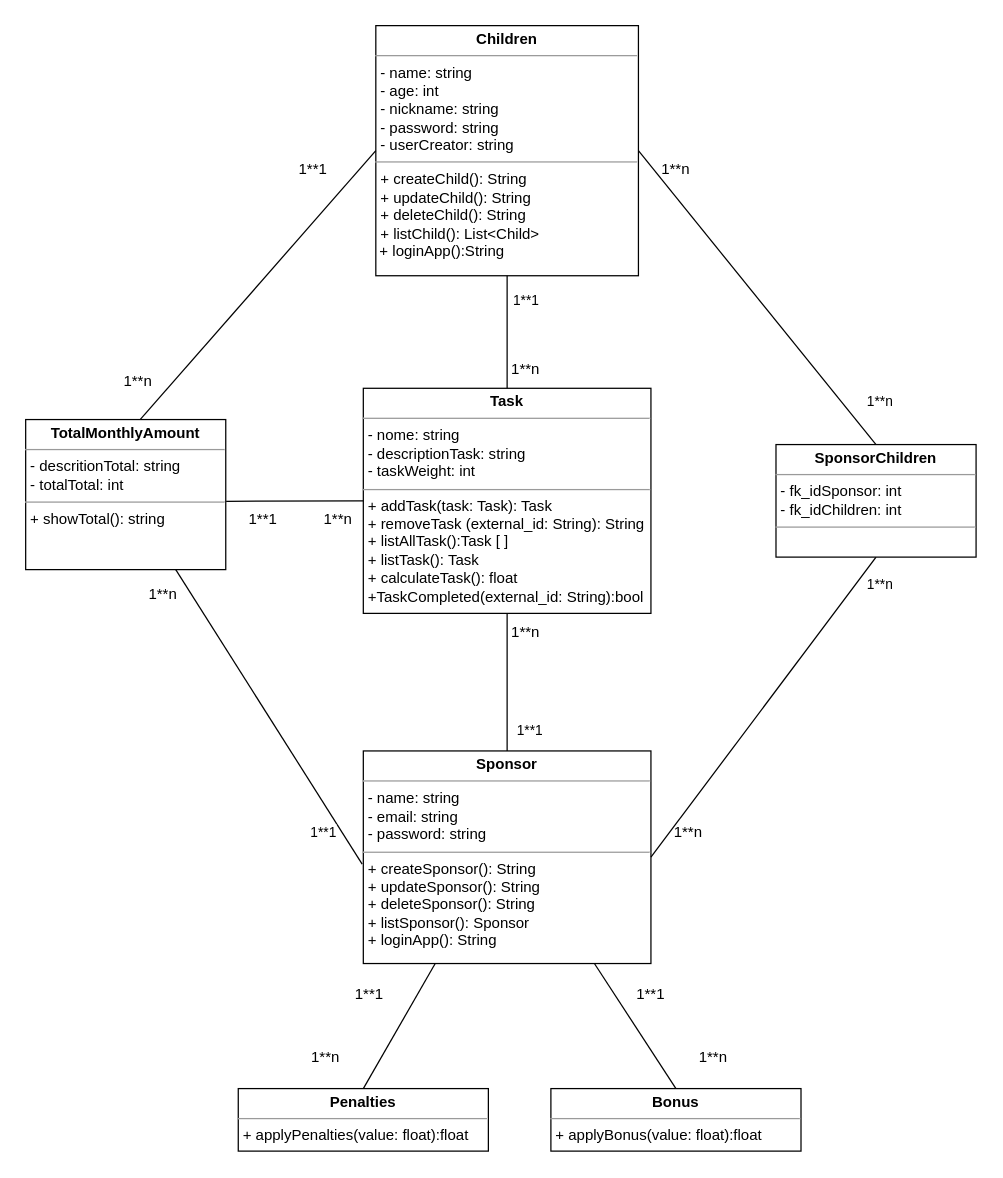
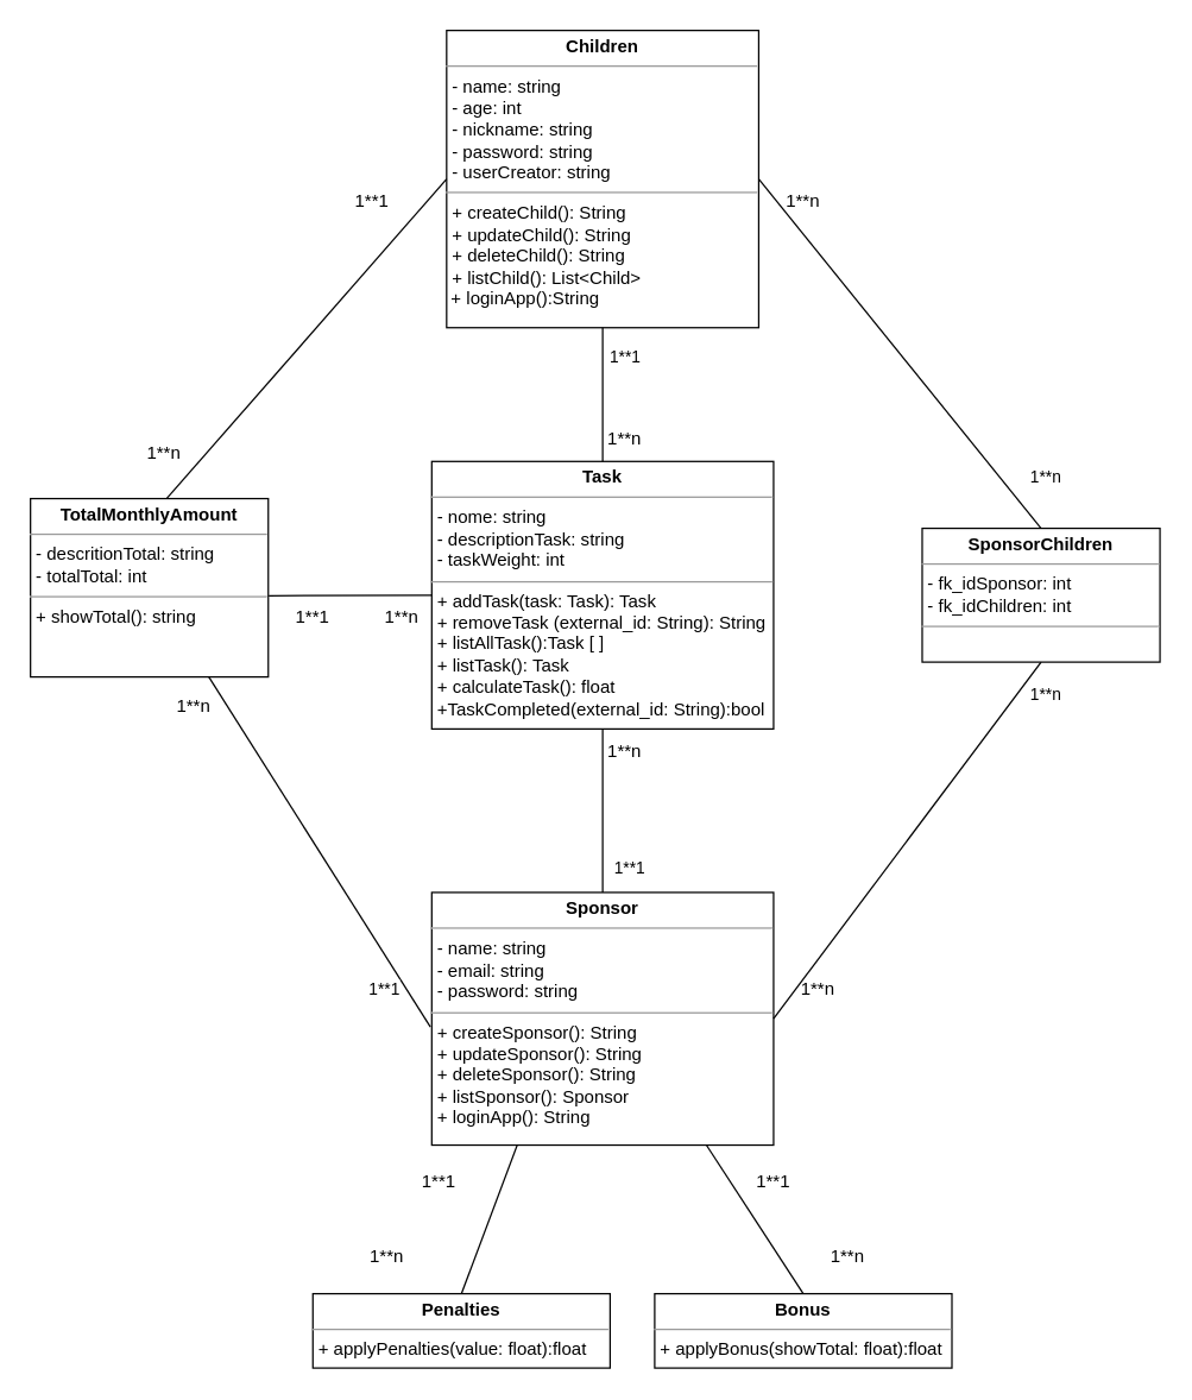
  <mxCell id="0" />
  <mxCell id="1" parent="0" />
  <mxCell id="2" value="&lt;p style=&quot;margin:0px;margin-top:4px;text-align:center;&quot;&gt;&lt;b&gt;Sponsor&lt;/b&gt;&lt;/p&gt;&lt;hr size=&quot;1&quot;&gt;&lt;p style=&quot;margin:0px;margin-left:4px;&quot;&gt;&lt;span style=&quot;background-color: initial;&quot;&gt;- name: string&lt;/span&gt;&lt;br&gt;&lt;/p&gt;&lt;p style=&quot;margin:0px;margin-left:4px;&quot;&gt;- email: string&lt;/p&gt;&lt;p style=&quot;margin:0px;margin-left:4px;&quot;&gt;- password: string&lt;/p&gt;&lt;hr size=&quot;1&quot;&gt;&lt;p style=&quot;border-color: var(--border-color); margin: 0px 0px 0px 4px;&quot;&gt;+ createSponsor(): String&lt;/p&gt;&lt;p style=&quot;border-color: var(--border-color); margin: 0px 0px 0px 4px;&quot;&gt;+ updateSponsor(): String&lt;br style=&quot;border-color: var(--border-color);&quot;&gt;&lt;/p&gt;&lt;p style=&quot;border-color: var(--border-color); margin: 0px 0px 0px 4px;&quot;&gt;+ deleteSponsor(): String&lt;/p&gt;&lt;p style=&quot;border-color: var(--border-color); margin: 0px 0px 0px 4px;&quot;&gt;+ listSponsor(): Sponsor&lt;/p&gt;&lt;p style=&quot;margin:0px;margin-left:4px;&quot;&gt;+ loginApp(): String&lt;/p&gt;" style="verticalAlign=top;align=left;overflow=fill;fontSize=12;fontFamily=Helvetica;html=1;whiteSpace=wrap;" parent="1" vertex="1"><mxGeometry x="290" y="600" width="230" height="170" as="geometry" /></mxCell>
  <mxCell id="3" value="&lt;p style=&quot;margin:0px;margin-top:4px;text-align:center;&quot;&gt;&lt;b&gt;Children&lt;/b&gt;&lt;/p&gt;&lt;hr size=&quot;1&quot;&gt;&lt;p style=&quot;margin:0px;margin-left:4px;&quot;&gt;&lt;span style=&quot;background-color: initial;&quot;&gt;- name: string&lt;/span&gt;&lt;br&gt;&lt;/p&gt;&lt;p style=&quot;margin:0px;margin-left:4px;&quot;&gt;- age: int&lt;/p&gt;&lt;p style=&quot;margin:0px;margin-left:4px;&quot;&gt;&lt;span style=&quot;background-color: initial;&quot;&gt;- nickname: string&lt;/span&gt;&lt;br&gt;&lt;/p&gt;&lt;p style=&quot;border-color: var(--border-color); margin: 0px 0px 0px 4px;&quot;&gt;- password: string&lt;/p&gt;&lt;p style=&quot;margin:0px;margin-left:4px;&quot;&gt;- userCreator: string&lt;/p&gt;&lt;hr size=&quot;1&quot;&gt;&lt;p style=&quot;margin:0px;margin-left:4px;&quot;&gt;+ createChild(): String&lt;/p&gt;&lt;p style=&quot;margin:0px;margin-left:4px;&quot;&gt;+ updateChild(): String&lt;br&gt;&lt;/p&gt;&lt;p style=&quot;margin:0px;margin-left:4px;&quot;&gt;+ deleteChild(): String&lt;/p&gt;&lt;p style=&quot;margin:0px;margin-left:4px;&quot;&gt;+ listChild(): List&amp;lt;Child&amp;gt;&lt;/p&gt;&lt;span style=&quot;background-color: initial;&quot;&gt;&amp;nbsp;+ loginApp():String&lt;/span&gt;" style="verticalAlign=top;align=left;overflow=fill;fontSize=12;fontFamily=Helvetica;html=1;whiteSpace=wrap;" parent="1" vertex="1"><mxGeometry x="300" y="20" width="210" height="200" as="geometry" /></mxCell>
  <mxCell id="4" value="&lt;p style=&quot;margin:0px;margin-top:4px;text-align:center;&quot;&gt;&lt;b&gt;Task&lt;/b&gt;&lt;/p&gt;&lt;hr size=&quot;1&quot;&gt;&lt;p style=&quot;margin:0px;margin-left:4px;&quot;&gt;- nome: string&lt;/p&gt;&lt;p style=&quot;margin:0px;margin-left:4px;&quot;&gt;- descriptionTask: string&lt;span style=&quot;background-color: initial;&quot;&gt;&lt;br&gt;&lt;/span&gt;&lt;/p&gt;&lt;p style=&quot;margin:0px;margin-left:4px;&quot;&gt;&lt;span style=&quot;background-color: initial;&quot;&gt;- taskWeight: int&lt;/span&gt;&lt;/p&gt;&lt;hr style=&quot;border-color: var(--border-color);&quot; size=&quot;1&quot;&gt;&lt;p style=&quot;border-color: var(--border-color); margin: 0px 0px 0px 4px;&quot;&gt;+ addTask(task: Task): Task&lt;/p&gt;&lt;p style=&quot;border-color: var(--border-color); margin: 0px 0px 0px 4px;&quot;&gt;+ removeTask (external_id: String): String&lt;/p&gt;&lt;p style=&quot;border-color: var(--border-color); margin: 0px 0px 0px 4px;&quot;&gt;+ listAllTask():Task [ ]&lt;/p&gt;&lt;p style=&quot;border-color: var(--border-color); margin: 0px 0px 0px 4px;&quot;&gt;+ listTask(): Task&lt;/p&gt;&lt;p style=&quot;border-color: var(--border-color); margin: 0px 0px 0px 4px;&quot;&gt;+ calculateTask(): float&lt;br&gt;&lt;/p&gt;&lt;p style=&quot;border-color: var(--border-color); margin: 0px 0px 0px 4px;&quot;&gt;+TaskCompleted(external_id: String):bool&lt;/p&gt;" style="verticalAlign=top;align=left;overflow=fill;fontSize=12;fontFamily=Helvetica;html=1;whiteSpace=wrap;" parent="1" vertex="1"><mxGeometry x="290" y="310" width="230" height="180" as="geometry" /></mxCell>
  <mxCell id="5" value="&lt;p style=&quot;margin:0px;margin-top:4px;text-align:center;&quot;&gt;&lt;b&gt;TotalMonthlyAmount&lt;/b&gt;&lt;br&gt;&lt;/p&gt;&lt;hr size=&quot;1&quot;&gt;&lt;p style=&quot;margin:0px;margin-left:4px;&quot;&gt;&lt;span style=&quot;background-color: initial;&quot;&gt;- descritionTotal: string&lt;/span&gt;&lt;br&gt;&lt;/p&gt;&lt;p style=&quot;margin:0px;margin-left:4px;&quot;&gt;- totalTotal: int&lt;/p&gt;&lt;hr size=&quot;1&quot;&gt;&lt;p style=&quot;margin:0px;margin-left:4px;&quot;&gt;+ showTotal(): string&lt;/p&gt;&lt;p style=&quot;margin:0px;margin-left:4px;&quot;&gt;&lt;br&gt;&lt;/p&gt;" style="verticalAlign=top;align=left;overflow=fill;fontSize=12;fontFamily=Helvetica;html=1;whiteSpace=wrap;" parent="1" vertex="1"><mxGeometry x="20" y="335" width="160" height="120" as="geometry" /></mxCell>
- <mxCell id="6" value="&lt;p style=&quot;border-color: var(--border-color); margin: 4px 0px 0px; text-align: center;&quot;&gt;&lt;b style=&quot;border-color: var(--border-color);&quot;&gt;Bonus&lt;/b&gt;&lt;/p&gt;&lt;hr style=&quot;border-color: var(--border-color);&quot; size=&quot;1&quot;&gt;&lt;p style=&quot;border-color: var(--border-color); margin: 0px 0px 0px 4px;&quot;&gt;+ applyBonus(value: float):float&lt;/p&gt;&lt;p style=&quot;border-color: var(--border-color); margin: 0px 0px 0px 4px;&quot;&gt;&lt;br style=&quot;border-color: var(--border-color);&quot;&gt;&lt;/p&gt;" style="verticalAlign=top;align=left;overflow=fill;fontSize=12;fontFamily=Helvetica;html=1;whiteSpace=wrap;" parent="1" vertex="1"><mxGeometry x="440" y="870" width="200" height="50" as="geometry" /></mxCell>
- <mxCell id="7" value="&lt;p style=&quot;margin:0px;margin-top:4px;text-align:center;&quot;&gt;&lt;b&gt;Penalties&lt;/b&gt;&lt;br&gt;&lt;/p&gt;&lt;hr size=&quot;1&quot;&gt;&lt;p style=&quot;margin:0px;margin-left:4px;&quot;&gt;&lt;/p&gt;&lt;p style=&quot;margin:0px;margin-left:4px;&quot;&gt;+ apply&lt;span style=&quot;border-color: var(--border-color); text-align: center;&quot;&gt;Penalties&lt;/span&gt;(value: float):float&lt;/p&gt;&lt;p style=&quot;margin:0px;margin-left:4px;&quot;&gt;&lt;br&gt;&lt;/p&gt;" style="verticalAlign=top;align=left;overflow=fill;fontSize=12;fontFamily=Helvetica;html=1;whiteSpace=wrap;" parent="1" vertex="1"><mxGeometry x="190" y="870" width="200" height="50" as="geometry" /></mxCell>
+ <mxCell id="6" value="&lt;p style=&quot;border-color: var(--border-color); margin: 4px 0px 0px; text-align: center;&quot;&gt;&lt;b style=&quot;border-color: var(--border-color);&quot;&gt;Bonus&lt;/b&gt;&lt;/p&gt;&lt;hr style=&quot;border-color: var(--border-color);&quot; size=&quot;1&quot;&gt;&lt;p style=&quot;border-color: var(--border-color); margin: 0px 0px 0px 4px;&quot;&gt;+ applyBonus(showTotal: float):float&lt;/p&gt;&lt;p style=&quot;border-color: var(--border-color); margin: 0px 0px 0px 4px;&quot;&gt;&lt;br style=&quot;border-color: var(--border-color);&quot;&gt;&lt;/p&gt;" style="verticalAlign=top;align=left;overflow=fill;fontSize=12;fontFamily=Helvetica;html=1;whiteSpace=wrap;" parent="1" vertex="1"><mxGeometry x="440" y="870" width="200" height="50" as="geometry" /></mxCell>
+ <mxCell id="7" value="&lt;p style=&quot;margin:0px;margin-top:4px;text-align:center;&quot;&gt;&lt;b&gt;Penalties&lt;/b&gt;&lt;br&gt;&lt;/p&gt;&lt;hr size=&quot;1&quot;&gt;&lt;p style=&quot;margin:0px;margin-left:4px;&quot;&gt;&lt;/p&gt;&lt;p style=&quot;margin:0px;margin-left:4px;&quot;&gt;+ apply&lt;span style=&quot;border-color: var(--border-color); text-align: center;&quot;&gt;Penalties&lt;/span&gt;(value: float):float&lt;/p&gt;&lt;p style=&quot;margin:0px;margin-left:4px;&quot;&gt;&lt;br&gt;&lt;/p&gt;" style="verticalAlign=top;align=left;overflow=fill;fontSize=12;fontFamily=Helvetica;html=1;whiteSpace=wrap;" parent="1" vertex="1"><mxGeometry x="210" y="870" width="200" height="50" as="geometry" /></mxCell>
  <mxCell id="8" value="1**n" style="endArrow=none;html=1;rounded=0;exitX=0.5;exitY=1;exitDx=0;exitDy=0;entryX=1;entryY=0.5;entryDx=0;entryDy=0;" parent="1" source="9" target="2" edge="1"><mxGeometry x="-0.893" y="16" width="50" height="50" relative="1" as="geometry"><mxPoint x="609" y="400" as="sourcePoint" /><mxPoint x="595" y="530" as="targetPoint" /><mxPoint as="offset" /></mxGeometry></mxCell>
  <mxCell id="9" value="&lt;p style=&quot;margin:0px;margin-top:4px;text-align:center;&quot;&gt;&lt;b&gt;SponsorChildren&lt;/b&gt;&lt;/p&gt;&lt;hr size=&quot;1&quot;&gt;&lt;p style=&quot;margin:0px;margin-left:4px;&quot;&gt;&lt;span style=&quot;background-color: initial;&quot;&gt;- fk_idSponsor: int&lt;/span&gt;&lt;br&gt;&lt;/p&gt;&lt;p style=&quot;margin:0px;margin-left:4px;&quot;&gt;- fk_idChildren: int&lt;/p&gt;&lt;hr size=&quot;1&quot;&gt;&lt;p style=&quot;margin:0px;margin-left:4px;&quot;&gt;&lt;br&gt;&lt;/p&gt;" style="verticalAlign=top;align=left;overflow=fill;fontSize=12;fontFamily=Helvetica;html=1;whiteSpace=wrap;" parent="1" vertex="1"><mxGeometry x="620" y="355" width="160" height="90" as="geometry" /></mxCell>
  <mxCell id="10" value="1**n" style="endArrow=none;html=1;rounded=0;entryX=0.5;entryY=0;entryDx=0;entryDy=0;exitX=1;exitY=0.5;exitDx=0;exitDy=0;" parent="1" source="3" target="9" edge="1"><mxGeometry x="0.838" y="24" width="50" height="50" relative="1" as="geometry"><mxPoint x="405" y="355" as="sourcePoint" /><mxPoint x="515" y="370" as="targetPoint" /><mxPoint as="offset" /></mxGeometry></mxCell>
  <mxCell id="11" value="1**1" style="endArrow=none;html=1;rounded=0;entryX=0.5;entryY=1;entryDx=0;entryDy=0;exitX=0.5;exitY=0;exitDx=0;exitDy=0;" parent="1" source="4" target="3" edge="1"><mxGeometry x="0.556" y="-15" width="50" height="50" relative="1" as="geometry"><mxPoint x="125" y="570" as="sourcePoint" /><mxPoint x="175" y="520" as="targetPoint" /><mxPoint as="offset" /></mxGeometry></mxCell>
  <mxCell id="12" value="1**1" style="endArrow=none;html=1;rounded=0;entryX=0.75;entryY=1;entryDx=0;entryDy=0;exitX=-0.004;exitY=0.532;exitDx=0;exitDy=0;exitPerimeter=0;" parent="1" source="2" target="5" edge="1"><mxGeometry x="-0.726" y="13" width="50" height="50" relative="1" as="geometry"><mxPoint x="65" y="780" as="sourcePoint" /><mxPoint x="239" y="550" as="targetPoint" /><mxPoint as="offset" /></mxGeometry></mxCell>
  <mxCell id="13" value="1**1" style="endArrow=none;html=1;rounded=0;" parent="1" source="2" target="4" edge="1"><mxGeometry x="-0.704" y="-18" width="50" height="50" relative="1" as="geometry"><mxPoint x="300" y="680" as="sourcePoint" /><mxPoint x="0" y="525" as="targetPoint" /><mxPoint as="offset" /></mxGeometry></mxCell>
  <mxCell id="14" value="1**n" style="text;html=1;strokeColor=none;fillColor=none;align=center;verticalAlign=middle;whiteSpace=wrap;rounded=0;" parent="1" vertex="1"><mxGeometry x="390" y="280" width="60" height="30" as="geometry" /></mxCell>
  <mxCell id="15" value="1**n" style="text;html=1;strokeColor=none;fillColor=none;align=center;verticalAlign=middle;whiteSpace=wrap;rounded=0;" parent="1" vertex="1"><mxGeometry x="100" y="460" width="60" height="30" as="geometry" /></mxCell>
  <mxCell id="16" value="1**n" style="text;html=1;strokeColor=none;fillColor=none;align=center;verticalAlign=middle;whiteSpace=wrap;rounded=0;" parent="1" vertex="1"><mxGeometry x="390" y="490" width="60" height="30" as="geometry" /></mxCell>
  <mxCell id="17" value="" style="endArrow=none;html=1;rounded=0;entryX=0;entryY=0.5;entryDx=0;entryDy=0;exitX=1.002;exitY=0.545;exitDx=0;exitDy=0;exitPerimeter=0;" parent="1" source="5" target="4" edge="1"><mxGeometry width="50" height="50" relative="1" as="geometry"><mxPoint x="170" y="400" as="sourcePoint" /><mxPoint x="300" y="405" as="targetPoint" /></mxGeometry></mxCell>
  <mxCell id="18" value="1**n" style="text;html=1;strokeColor=none;fillColor=none;align=center;verticalAlign=middle;whiteSpace=wrap;rounded=0;" parent="1" vertex="1"><mxGeometry x="510" y="120" width="60" height="30" as="geometry" /></mxCell>
  <mxCell id="19" value="1**n" style="text;html=1;strokeColor=none;fillColor=none;align=center;verticalAlign=middle;whiteSpace=wrap;rounded=0;" parent="1" vertex="1"><mxGeometry x="520" y="650" width="60" height="30" as="geometry" /></mxCell>
  <mxCell id="20" value="1**1" style="text;html=1;strokeColor=none;fillColor=none;align=center;verticalAlign=middle;whiteSpace=wrap;rounded=0;" parent="1" vertex="1"><mxGeometry x="180" y="400" width="60" height="30" as="geometry" /></mxCell>
  <mxCell id="21" value="1**n" style="text;html=1;strokeColor=none;fillColor=none;align=center;verticalAlign=middle;whiteSpace=wrap;rounded=0;" parent="1" vertex="1"><mxGeometry x="240" y="400" width="60" height="30" as="geometry" /></mxCell>
  <mxCell id="22" value="" style="endArrow=none;html=1;rounded=0;entryX=0.5;entryY=0;entryDx=0;entryDy=0;exitX=0.25;exitY=1;exitDx=0;exitDy=0;" parent="1" source="2" target="7" edge="1"><mxGeometry width="50" height="50" relative="1" as="geometry"><mxPoint x="370" y="810" as="sourcePoint" /><mxPoint x="240" y="660" as="targetPoint" /></mxGeometry></mxCell>
  <mxCell id="23" value="" style="endArrow=none;html=1;rounded=0;entryX=0.5;entryY=0;entryDx=0;entryDy=0;exitX=0.804;exitY=1.001;exitDx=0;exitDy=0;exitPerimeter=0;" parent="1" source="2" target="6" edge="1"><mxGeometry width="50" height="50" relative="1" as="geometry"><mxPoint x="460" y="770" as="sourcePoint" /><mxPoint x="190" y="657" as="targetPoint" /></mxGeometry></mxCell>
  <mxCell id="24" value="1**n" style="text;html=1;strokeColor=none;fillColor=none;align=center;verticalAlign=middle;whiteSpace=wrap;rounded=0;" parent="1" vertex="1"><mxGeometry x="540" y="830" width="60" height="30" as="geometry" /></mxCell>
  <mxCell id="25" value="1**1" style="text;html=1;strokeColor=none;fillColor=none;align=center;verticalAlign=middle;whiteSpace=wrap;rounded=0;" parent="1" vertex="1"><mxGeometry x="490" y="780" width="60" height="30" as="geometry" /></mxCell>
  <mxCell id="26" value="1**n" style="text;html=1;strokeColor=none;fillColor=none;align=center;verticalAlign=middle;whiteSpace=wrap;rounded=0;" parent="1" vertex="1"><mxGeometry x="230" y="830" width="60" height="30" as="geometry" /></mxCell>
  <mxCell id="27" value="1**1" style="text;html=1;strokeColor=none;fillColor=none;align=center;verticalAlign=middle;whiteSpace=wrap;rounded=0;" parent="1" vertex="1"><mxGeometry x="265" y="780" width="60" height="30" as="geometry" /></mxCell>
  <mxCell id="28" value="" style="endArrow=none;html=1;rounded=0;exitX=0;exitY=0.5;exitDx=0;exitDy=0;entryX=0.572;entryY=0.001;entryDx=0;entryDy=0;entryPerimeter=0;" parent="1" source="3" target="5" edge="1"><mxGeometry x="-0.695" y="-5" width="50" height="50" relative="1" as="geometry"><mxPoint x="326" y="196" as="sourcePoint" /><mxPoint x="159.06" y="240.27" as="targetPoint" /><mxPoint x="1" as="offset" /></mxGeometry></mxCell>
  <mxCell id="29" value="1**1" style="text;html=1;strokeColor=none;fillColor=none;align=center;verticalAlign=middle;whiteSpace=wrap;rounded=0;" parent="1" vertex="1"><mxGeometry x="220" y="120" width="60" height="30" as="geometry" /></mxCell>
  <mxCell id="30" value="1**n" style="text;html=1;strokeColor=none;fillColor=none;align=center;verticalAlign=middle;whiteSpace=wrap;rounded=0;" parent="1" vertex="1"><mxGeometry x="80" y="290" width="60" height="30" as="geometry" /></mxCell>
